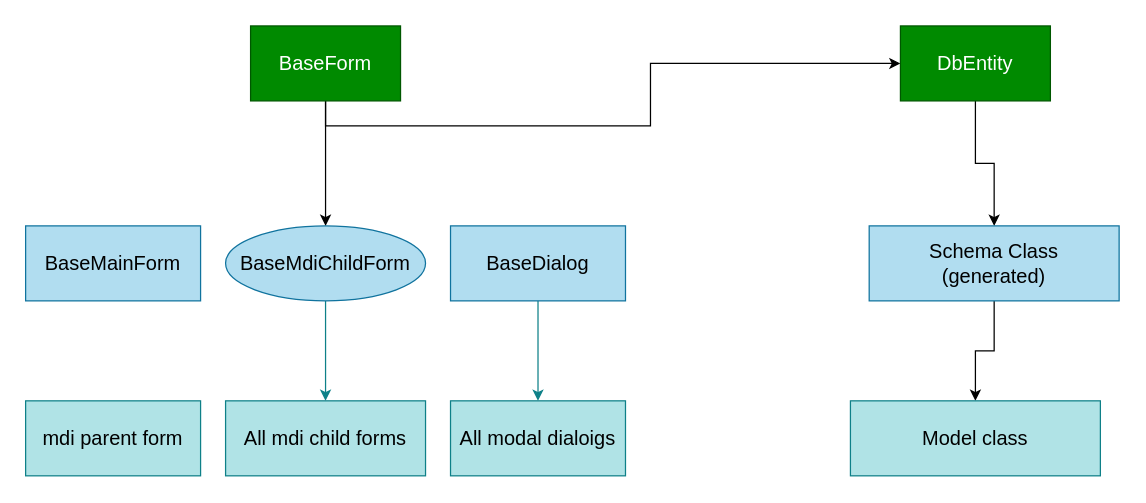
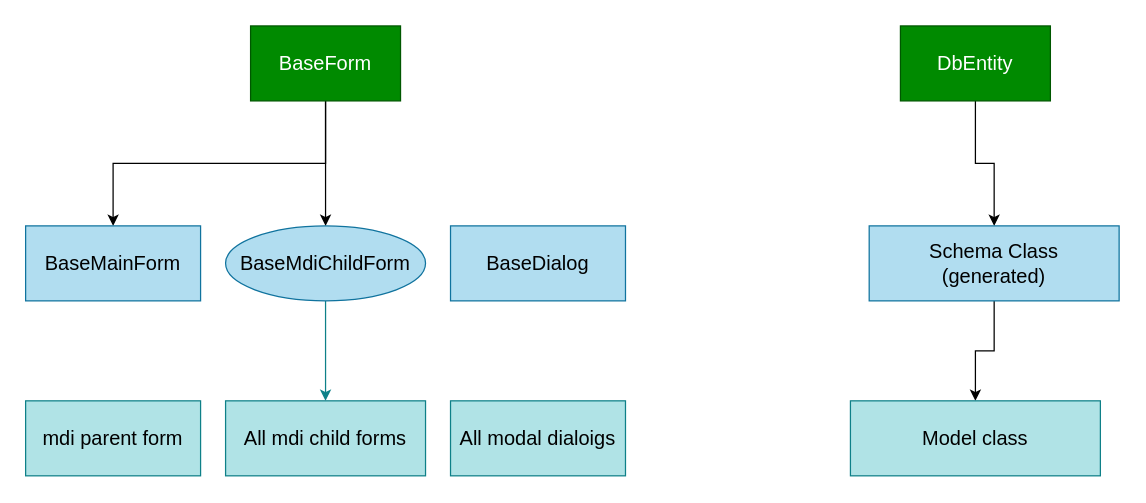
  <mxCell id="0" />
  <mxCell id="1" parent="0" />
- <mxCell id="2" value="" style="edgeStyle=orthogonalEdgeStyle;rounded=0;orthogonalLoop=1;jettySize=auto;html=1;exitX=0.5;exitY=1;exitDx=0;exitDy=0;fontSize=16;" edge="1" parent="1" source="4" target="11"><mxGeometry relative="1" as="geometry" /></mxCell>
+ <mxCell id="2" value="" style="edgeStyle=orthogonalEdgeStyle;rounded=0;orthogonalLoop=1;jettySize=auto;html=1;exitX=0.5;exitY=1;exitDx=0;exitDy=0;fontSize=16;" edge="1" parent="1" source="4" target="5"><mxGeometry relative="1" as="geometry" /></mxCell>
  <mxCell id="3" value="" style="edgeStyle=orthogonalEdgeStyle;rounded=0;orthogonalLoop=1;jettySize=auto;html=1;entryX=0.5;entryY=0;entryDx=0;entryDy=0;fontSize=16;" edge="1" parent="1" source="4" target="7"><mxGeometry relative="1" as="geometry"><mxPoint x="240" y="50" as="targetPoint" /></mxGeometry></mxCell>
  <mxCell id="4" value="BaseForm" style="rounded=0;whiteSpace=wrap;html=1;fillColor=#008a00;fontColor=#ffffff;strokeColor=#005700;fontSize=16;" vertex="1" parent="1"><mxGeometry x="200" y="20" width="120" height="60" as="geometry" /></mxCell>
  <mxCell id="5" value="BaseMainForm" style="rounded=0;whiteSpace=wrap;html=1;fontSize=16;fillColor=#b1ddf0;strokeColor=#10739e;" vertex="1" parent="1"><mxGeometry x="20" y="180" width="140" height="60" as="geometry" /></mxCell>
  <mxCell id="6" value="" style="edgeStyle=orthogonalEdgeStyle;rounded=0;orthogonalLoop=1;jettySize=auto;html=1;fontSize=16;fillColor=#b0e3e6;strokeColor=#0e8088;" edge="1" parent="1" source="7" target="16"><mxGeometry relative="1" as="geometry" /></mxCell>
  <mxCell id="7" value="BaseMdiChildForm" style="ellipse;whiteSpace=wrap;html=1;fontSize=16;fillColor=#b1ddf0;strokeColor=#10739e;" vertex="1" parent="1"><mxGeometry x="180" y="180" width="160" height="60" as="geometry" /></mxCell>
- <mxCell id="8" value="" style="edgeStyle=orthogonalEdgeStyle;rounded=0;orthogonalLoop=1;jettySize=auto;html=1;fontSize=16;fillColor=#b0e3e6;strokeColor=#0e8088;" edge="1" parent="1" source="9" target="17"><mxGeometry relative="1" as="geometry" /></mxCell>
  <mxCell id="9" value="BaseDialog" style="rounded=0;whiteSpace=wrap;html=1;fontSize=16;fillColor=#b1ddf0;strokeColor=#10739e;" vertex="1" parent="1"><mxGeometry x="360" y="180" width="140" height="60" as="geometry" /></mxCell>
  <mxCell id="10" value="" style="edgeStyle=orthogonalEdgeStyle;rounded=0;orthogonalLoop=1;jettySize=auto;html=1;fontSize=16;" edge="1" parent="1" source="11" target="13"><mxGeometry relative="1" as="geometry" /></mxCell>
  <mxCell id="11" value="DbEntity" style="rounded=0;whiteSpace=wrap;html=1;fillColor=#008a00;fontColor=#ffffff;strokeColor=#005700;fontSize=16;" vertex="1" parent="1"><mxGeometry x="720" y="20" width="120" height="60" as="geometry" /></mxCell>
  <mxCell id="12" value="" style="edgeStyle=orthogonalEdgeStyle;rounded=0;orthogonalLoop=1;jettySize=auto;html=1;fontSize=16;" edge="1" parent="1" source="13" target="14"><mxGeometry relative="1" as="geometry" /></mxCell>
  <mxCell id="13" value="Schema Class&lt;br style=&quot;font-size: 16px;&quot;&gt;(generated)" style="rounded=0;whiteSpace=wrap;html=1;fontSize=16;fillColor=#b1ddf0;strokeColor=#10739e;" vertex="1" parent="1"><mxGeometry x="695" y="180" width="200" height="60" as="geometry" /></mxCell>
  <mxCell id="14" value="Model class" style="rounded=0;whiteSpace=wrap;html=1;fontSize=16;fillColor=#b0e3e6;strokeColor=#0e8088;" vertex="1" parent="1"><mxGeometry x="680" y="320" width="200" height="60" as="geometry" /></mxCell>
  <mxCell id="15" value="mdi parent form" style="rounded=0;whiteSpace=wrap;html=1;fontSize=16;fillColor=#b0e3e6;strokeColor=#0e8088;" vertex="1" parent="1"><mxGeometry x="20" y="320" width="140" height="60" as="geometry" /></mxCell>
  <mxCell id="16" value="All mdi child forms" style="rounded=0;whiteSpace=wrap;html=1;fontSize=16;fillColor=#b0e3e6;strokeColor=#0e8088;" vertex="1" parent="1"><mxGeometry x="180" y="320" width="160" height="60" as="geometry" /></mxCell>
  <mxCell id="17" value="All modal dialoigs" style="rounded=0;whiteSpace=wrap;html=1;fontSize=16;fillColor=#b0e3e6;strokeColor=#0e8088;" vertex="1" parent="1"><mxGeometry x="360" y="320" width="140" height="60" as="geometry" /></mxCell>
